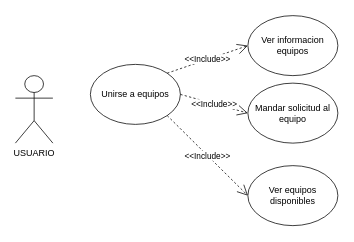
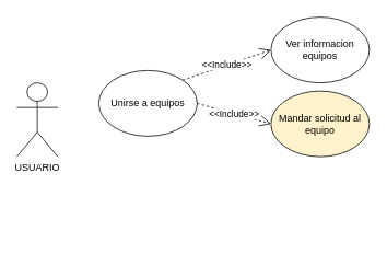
  <mxCell id="0" />
  <mxCell id="1" parent="0" />
  <mxCell id="2" value="USUARIO" style="shape=umlActor;verticalLabelPosition=bottom;verticalAlign=top;html=1;outlineConnect=0;" vertex="1" parent="1"><mxGeometry x="20" y="100" width="50" height="90" as="geometry" /></mxCell>
  <mxCell id="3" value="Unirse a equipos" style="ellipse;whiteSpace=wrap;html=1;" vertex="1" parent="1"><mxGeometry x="120" y="85" width="120" height="80" as="geometry" /></mxCell>
  <mxCell id="4" value="Ver informacion equipos" style="ellipse;whiteSpace=wrap;html=1;" vertex="1" parent="1"><mxGeometry x="330" y="20" width="120" height="80" as="geometry" /></mxCell>
- <mxCell id="5" value="Mandar solicitud al equipo" style="ellipse;whiteSpace=wrap;html=1;" vertex="1" parent="1"><mxGeometry x="330" y="110" width="120" height="80" as="geometry" /></mxCell>
- <mxCell id="6" value="Ver equipos disponibles" style="ellipse;whiteSpace=wrap;html=1;" vertex="1" parent="1"><mxGeometry x="330" y="220" width="120" height="80" as="geometry" /></mxCell>
+ <mxCell id="5" value="Mandar solicitud al equipo" style="ellipse;whiteSpace=wrap;html=1;fillColor=#fff2cc;" vertex="1" parent="1"><mxGeometry x="330" y="110" width="120" height="80" as="geometry" /></mxCell>
  <mxCell id="7" value="&amp;lt;&amp;lt;Include&amp;gt;&amp;gt;" style="endArrow=open;endSize=12;dashed=1;html=1;rounded=0;exitX=1;exitY=0;exitDx=0;exitDy=0;entryX=0;entryY=0.5;entryDx=0;entryDy=0;" edge="1" parent="1" source="3" target="4"><mxGeometry width="160" relative="1" as="geometry"><mxPoint x="260" y="190" as="sourcePoint" /><mxPoint x="420" y="190" as="targetPoint" /></mxGeometry></mxCell>
  <mxCell id="8" value="&amp;lt;&amp;lt;Include&amp;gt;&amp;gt;" style="endArrow=open;endSize=12;dashed=1;html=1;rounded=0;exitX=1;exitY=0.5;exitDx=0;exitDy=0;entryX=0;entryY=0.5;entryDx=0;entryDy=0;" edge="1" parent="1" source="3" target="5"><mxGeometry width="160" relative="1" as="geometry"><mxPoint x="212" y="132" as="sourcePoint" /><mxPoint x="340" y="50" as="targetPoint" /></mxGeometry></mxCell>
- <mxCell id="9" value="&amp;lt;&amp;lt;Include&amp;gt;&amp;gt;" style="endArrow=open;endSize=12;dashed=1;html=1;rounded=0;exitX=1;exitY=1;exitDx=0;exitDy=0;entryX=0;entryY=0.5;entryDx=0;entryDy=0;" edge="1" parent="1" source="3" target="6"><mxGeometry width="160" relative="1" as="geometry"><mxPoint x="230" y="160" as="sourcePoint" /><mxPoint x="340" y="160" as="targetPoint" /></mxGeometry></mxCell>
